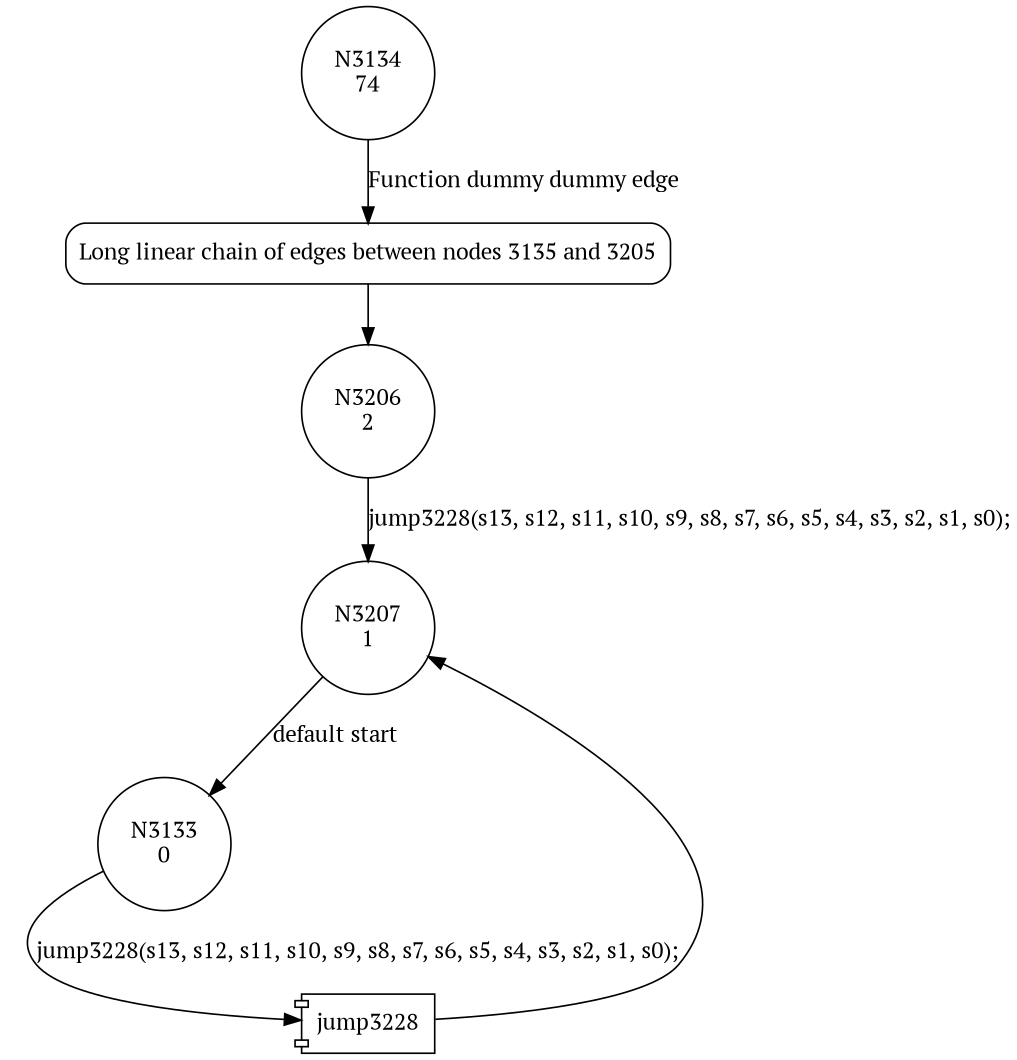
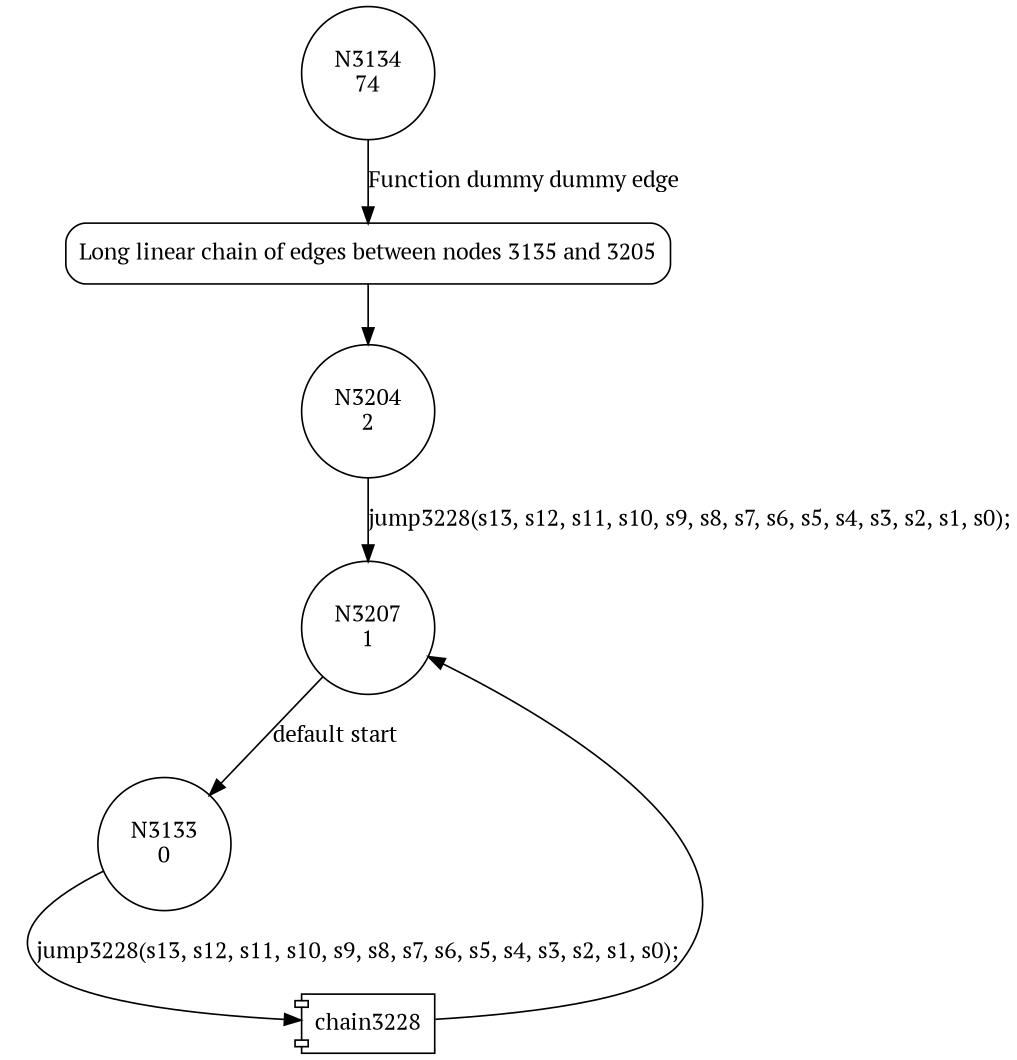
  digraph {
    fontname="PT Serif"
    node [fontname="PT Serif" shape=circle]
    edge [fontname="PT Serif"]
    n1 [label="N3134\n74"]
    n2 [fillcolor=white label="Long linear chain of edges between nodes 3135 and 3205" penwidth=1 shape=Mrecord style="filled,bold"]
-   n3 [label="N3206\n2"]
+   n3 [label="N3204\n2"]
    n4 [label="N3207\n1"]
    n5 [label="N3133\n0"]
-   n6 [label=jump3228 shape=component]
+   n6 [label=chain3228 shape=component]
    n1 -> n2 [label="Function dummy dummy edge"]
    n2 -> n3
    n3 -> n4 [label="jump3228(s13, s12, s11, s10, s9, s8, s7, s6, s5, s4, s3, s2, s1, s0);"]
    n4 -> n5 [label="default start"]
    n5 -> n6 [label="jump3228(s13, s12, s11, s10, s9, s8, s7, s6, s5, s4, s3, s2, s1, s0);"]
    n6 -> n4
  }
